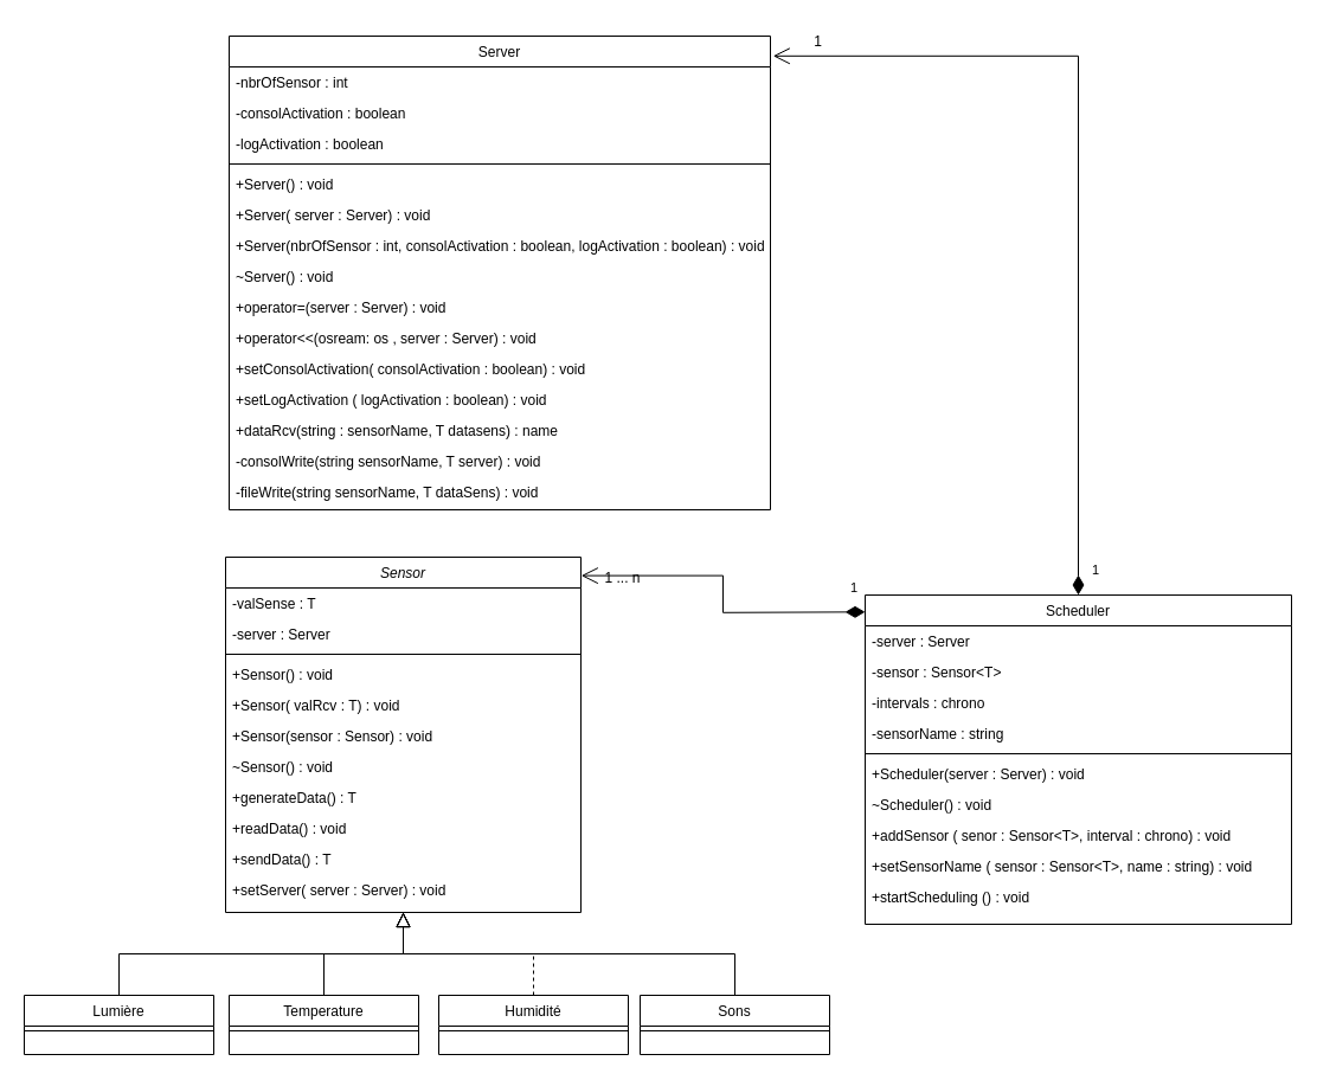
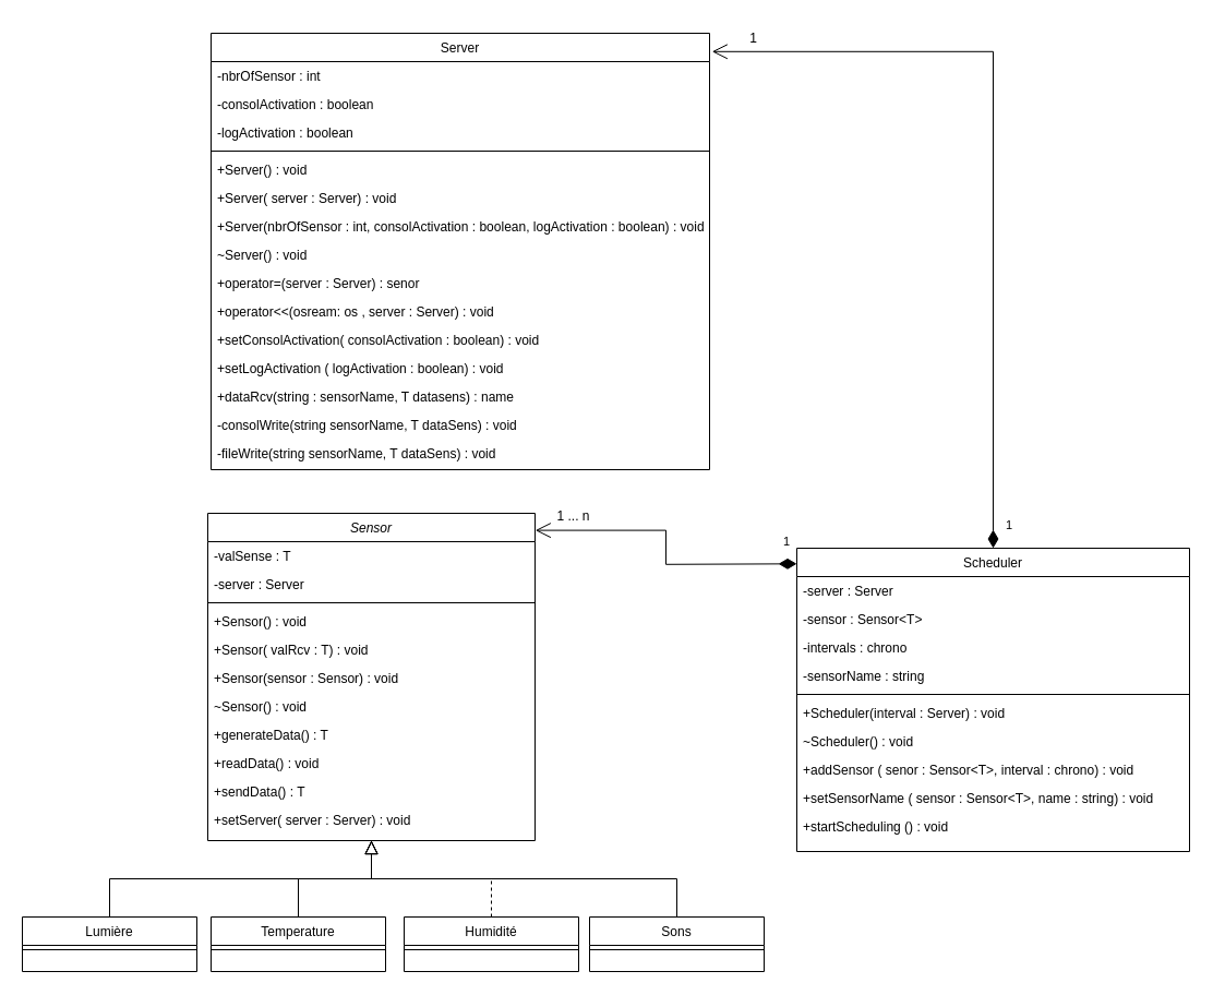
  <mxCell id="0" />
  <mxCell id="1" parent="0" />
  <mxCell id="2" value="Sensor" style="swimlane;fontStyle=2;align=center;verticalAlign=top;childLayout=stackLayout;horizontal=1;startSize=26;horizontalStack=0;resizeParent=1;resizeLast=0;collapsible=1;marginBottom=0;rounded=0;shadow=0;strokeWidth=1;" parent="1" vertex="1"><mxGeometry x="190" y="470" width="300" height="300" as="geometry"><mxRectangle x="230" y="140" width="160" height="26" as="alternateBounds" /></mxGeometry></mxCell>
  <mxCell id="3" value="-valSense : T" style="text;align=left;verticalAlign=top;spacingLeft=4;spacingRight=4;overflow=hidden;rotatable=0;points=[[0,0.5],[1,0.5]];portConstraint=eastwest;" parent="2" vertex="1"><mxGeometry y="26" width="300" height="26" as="geometry" /></mxCell>
  <mxCell id="4" value="-server : Server" style="text;align=left;verticalAlign=top;spacingLeft=4;spacingRight=4;overflow=hidden;rotatable=0;points=[[0,0.5],[1,0.5]];portConstraint=eastwest;rounded=0;shadow=0;html=0;" parent="2" vertex="1"><mxGeometry y="52" width="300" height="26" as="geometry" /></mxCell>
  <mxCell id="5" value="" style="line;html=1;strokeWidth=1;align=left;verticalAlign=middle;spacingTop=-1;spacingLeft=3;spacingRight=3;rotatable=0;labelPosition=right;points=[];portConstraint=eastwest;" parent="2" vertex="1"><mxGeometry y="78" width="300" height="8" as="geometry" /></mxCell>
  <mxCell id="6" value="+Sensor() : void" style="text;align=left;verticalAlign=top;spacingLeft=4;spacingRight=4;overflow=hidden;rotatable=0;points=[[0,0.5],[1,0.5]];portConstraint=eastwest;rounded=0;shadow=0;html=0;" parent="2" vertex="1"><mxGeometry y="86" width="300" height="26" as="geometry" /></mxCell>
  <mxCell id="7" value="+Sensor( valRcv : T) : void" style="text;align=left;verticalAlign=top;spacingLeft=4;spacingRight=4;overflow=hidden;rotatable=0;points=[[0,0.5],[1,0.5]];portConstraint=eastwest;" parent="2" vertex="1"><mxGeometry y="112" width="300" height="26" as="geometry" /></mxCell>
  <mxCell id="8" value="+Sensor(sensor : Sensor) : void" style="text;align=left;verticalAlign=top;spacingLeft=4;spacingRight=4;overflow=hidden;rotatable=0;points=[[0,0.5],[1,0.5]];portConstraint=eastwest;" vertex="1" parent="2"><mxGeometry y="138" width="300" height="26" as="geometry" /></mxCell>
  <mxCell id="9" value="~Sensor() : void" style="text;align=left;verticalAlign=top;spacingLeft=4;spacingRight=4;overflow=hidden;rotatable=0;points=[[0,0.5],[1,0.5]];portConstraint=eastwest;" vertex="1" parent="2"><mxGeometry y="164" width="300" height="26" as="geometry" /></mxCell>
  <mxCell id="10" value="+generateData() : T" style="text;align=left;verticalAlign=top;spacingLeft=4;spacingRight=4;overflow=hidden;rotatable=0;points=[[0,0.5],[1,0.5]];portConstraint=eastwest;" vertex="1" parent="2"><mxGeometry y="190" width="300" height="26" as="geometry" /></mxCell>
  <mxCell id="11" value="+readData() : void" style="text;align=left;verticalAlign=top;spacingLeft=4;spacingRight=4;overflow=hidden;rotatable=0;points=[[0,0.5],[1,0.5]];portConstraint=eastwest;" vertex="1" parent="2"><mxGeometry y="216" width="300" height="26" as="geometry" /></mxCell>
  <mxCell id="12" value="+sendData() : T" style="text;align=left;verticalAlign=top;spacingLeft=4;spacingRight=4;overflow=hidden;rotatable=0;points=[[0,0.5],[1,0.5]];portConstraint=eastwest;" vertex="1" parent="2"><mxGeometry y="242" width="300" height="26" as="geometry" /></mxCell>
  <mxCell id="13" value="+setServer( server : Server) : void" style="text;align=left;verticalAlign=top;spacingLeft=4;spacingRight=4;overflow=hidden;rotatable=0;points=[[0,0.5],[1,0.5]];portConstraint=eastwest;" vertex="1" parent="2"><mxGeometry y="268" width="300" height="26" as="geometry" /></mxCell>
  <mxCell id="14" value="Temperature" style="swimlane;fontStyle=0;align=center;verticalAlign=top;childLayout=stackLayout;horizontal=1;startSize=26;horizontalStack=0;resizeParent=1;resizeLast=0;collapsible=1;marginBottom=0;rounded=0;shadow=0;strokeWidth=1;" parent="1" vertex="1"><mxGeometry x="193" y="840" width="160" height="50" as="geometry"><mxRectangle x="130" y="380" width="160" height="26" as="alternateBounds" /></mxGeometry></mxCell>
  <mxCell id="15" value="" style="line;html=1;strokeWidth=1;align=left;verticalAlign=middle;spacingTop=-1;spacingLeft=3;spacingRight=3;rotatable=0;labelPosition=right;points=[];portConstraint=eastwest;" parent="14" vertex="1"><mxGeometry y="26" width="160" height="8" as="geometry" /></mxCell>
  <mxCell id="16" value="" style="endArrow=block;endSize=10;endFill=0;shadow=0;strokeWidth=1;rounded=0;edgeStyle=elbowEdgeStyle;elbow=vertical;" parent="1" source="14" target="2" edge="1"><mxGeometry width="160" relative="1" as="geometry"><mxPoint x="340" y="773" as="sourcePoint" /><mxPoint x="340" y="773" as="targetPoint" /></mxGeometry></mxCell>
  <mxCell id="17" value="Humidité" style="swimlane;fontStyle=0;align=center;verticalAlign=top;childLayout=stackLayout;horizontal=1;startSize=26;horizontalStack=0;resizeParent=1;resizeLast=0;collapsible=1;marginBottom=0;rounded=0;shadow=0;strokeWidth=1;" parent="1" vertex="1"><mxGeometry x="370" y="840" width="160" height="50" as="geometry"><mxRectangle x="340" y="380" width="170" height="26" as="alternateBounds" /></mxGeometry></mxCell>
  <mxCell id="18" value="" style="line;html=1;strokeWidth=1;align=left;verticalAlign=middle;spacingTop=-1;spacingLeft=3;spacingRight=3;rotatable=0;labelPosition=right;points=[];portConstraint=eastwest;" parent="17" vertex="1"><mxGeometry y="26" width="160" height="8" as="geometry" /></mxCell>
  <mxCell id="19" value="" style="endArrow=block;endSize=10;endFill=0;shadow=0;strokeWidth=1;rounded=0;edgeStyle=elbowEdgeStyle;elbow=vertical;dashed=1;" parent="1" source="17" target="2" edge="1"><mxGeometry width="160" relative="1" as="geometry"><mxPoint x="350" y="943" as="sourcePoint" /><mxPoint x="450" y="841" as="targetPoint" /></mxGeometry></mxCell>
  <mxCell id="20" value="Scheduler" style="swimlane;fontStyle=0;align=center;verticalAlign=top;childLayout=stackLayout;horizontal=1;startSize=26;horizontalStack=0;resizeParent=1;resizeLast=0;collapsible=1;marginBottom=0;rounded=0;shadow=0;strokeWidth=1;" parent="1" vertex="1"><mxGeometry x="730" y="502" width="360" height="278" as="geometry"><mxRectangle x="550" y="140" width="160" height="26" as="alternateBounds" /></mxGeometry></mxCell>
  <mxCell id="21" value="-server : Server" style="text;align=left;verticalAlign=top;spacingLeft=4;spacingRight=4;overflow=hidden;rotatable=0;points=[[0,0.5],[1,0.5]];portConstraint=eastwest;" parent="20" vertex="1"><mxGeometry y="26" width="360" height="26" as="geometry" /></mxCell>
  <mxCell id="22" value="-sensor : Sensor&lt;T&gt;" style="text;align=left;verticalAlign=top;spacingLeft=4;spacingRight=4;overflow=hidden;rotatable=0;points=[[0,0.5],[1,0.5]];portConstraint=eastwest;rounded=0;shadow=0;html=0;" parent="20" vertex="1"><mxGeometry y="52" width="360" height="26" as="geometry" /></mxCell>
  <mxCell id="23" value="-intervals : chrono" style="text;align=left;verticalAlign=top;spacingLeft=4;spacingRight=4;overflow=hidden;rotatable=0;points=[[0,0.5],[1,0.5]];portConstraint=eastwest;rounded=0;shadow=0;html=0;" parent="20" vertex="1"><mxGeometry y="78" width="360" height="26" as="geometry" /></mxCell>
  <mxCell id="24" value="-sensorName : string" style="text;align=left;verticalAlign=top;spacingLeft=4;spacingRight=4;overflow=hidden;rotatable=0;points=[[0,0.5],[1,0.5]];portConstraint=eastwest;rounded=0;shadow=0;html=0;" parent="20" vertex="1"><mxGeometry y="104" width="360" height="26" as="geometry" /></mxCell>
  <mxCell id="25" value="" style="line;html=1;strokeWidth=1;align=left;verticalAlign=middle;spacingTop=-1;spacingLeft=3;spacingRight=3;rotatable=0;labelPosition=right;points=[];portConstraint=eastwest;" parent="20" vertex="1"><mxGeometry y="130" width="360" height="8" as="geometry" /></mxCell>
- <mxCell id="26" value="+Scheduler(server : Server) : void" style="text;align=left;verticalAlign=top;spacingLeft=4;spacingRight=4;overflow=hidden;rotatable=0;points=[[0,0.5],[1,0.5]];portConstraint=eastwest;" parent="20" vertex="1"><mxGeometry y="138" width="360" height="26" as="geometry" /></mxCell>
+ <mxCell id="26" value="+Scheduler(interval : Server) : void" style="text;align=left;verticalAlign=top;spacingLeft=4;spacingRight=4;overflow=hidden;rotatable=0;points=[[0,0.5],[1,0.5]];portConstraint=eastwest;" parent="20" vertex="1"><mxGeometry y="138" width="360" height="26" as="geometry" /></mxCell>
  <mxCell id="27" value="~Scheduler() : void" style="text;align=left;verticalAlign=top;spacingLeft=4;spacingRight=4;overflow=hidden;rotatable=0;points=[[0,0.5],[1,0.5]];portConstraint=eastwest;rounded=0;shadow=0;html=0;" parent="20" vertex="1"><mxGeometry y="164" width="360" height="26" as="geometry" /></mxCell>
  <mxCell id="28" value="+addSensor ( senor : Sensor&lt;T&gt;, interval : chrono) : void" style="text;align=left;verticalAlign=top;spacingLeft=4;spacingRight=4;overflow=hidden;rotatable=0;points=[[0,0.5],[1,0.5]];portConstraint=eastwest;" parent="20" vertex="1"><mxGeometry y="190" width="360" height="26" as="geometry" /></mxCell>
  <mxCell id="29" value="+setSensorName ( sensor : Sensor&lt;T&gt;, name : string) : void" style="text;align=left;verticalAlign=top;spacingLeft=4;spacingRight=4;overflow=hidden;rotatable=0;points=[[0,0.5],[1,0.5]];portConstraint=eastwest;" vertex="1" parent="20"><mxGeometry y="216" width="360" height="26" as="geometry" /></mxCell>
  <mxCell id="30" value="+startScheduling () : void" style="text;align=left;verticalAlign=top;spacingLeft=4;spacingRight=4;overflow=hidden;rotatable=0;points=[[0,0.5],[1,0.5]];portConstraint=eastwest;" vertex="1" parent="20"><mxGeometry y="242" width="360" height="26" as="geometry" /></mxCell>
  <mxCell id="31" value="Server" style="swimlane;fontStyle=0;align=center;verticalAlign=top;childLayout=stackLayout;horizontal=1;startSize=26;horizontalStack=0;resizeParent=1;resizeLast=0;collapsible=1;marginBottom=0;rounded=0;shadow=0;strokeWidth=1;" vertex="1" parent="1"><mxGeometry x="193" y="30" width="457" height="400" as="geometry"><mxRectangle x="550" y="140" width="160" height="26" as="alternateBounds" /></mxGeometry></mxCell>
  <mxCell id="32" value="-nbrOfSensor : int&#10;" style="text;align=left;verticalAlign=top;spacingLeft=4;spacingRight=4;overflow=hidden;rotatable=0;points=[[0,0.5],[1,0.5]];portConstraint=eastwest;" vertex="1" parent="31"><mxGeometry y="26" width="457" height="26" as="geometry" /></mxCell>
  <mxCell id="33" value="-consolActivation : boolean" style="text;align=left;verticalAlign=top;spacingLeft=4;spacingRight=4;overflow=hidden;rotatable=0;points=[[0,0.5],[1,0.5]];portConstraint=eastwest;rounded=0;shadow=0;html=0;" vertex="1" parent="31"><mxGeometry y="52" width="457" height="26" as="geometry" /></mxCell>
  <mxCell id="34" value="-logActivation : boolean" style="text;align=left;verticalAlign=top;spacingLeft=4;spacingRight=4;overflow=hidden;rotatable=0;points=[[0,0.5],[1,0.5]];portConstraint=eastwest;rounded=0;shadow=0;html=0;" vertex="1" parent="31"><mxGeometry y="78" width="457" height="26" as="geometry" /></mxCell>
  <mxCell id="35" value="" style="line;html=1;strokeWidth=1;align=left;verticalAlign=middle;spacingTop=-1;spacingLeft=3;spacingRight=3;rotatable=0;labelPosition=right;points=[];portConstraint=eastwest;" vertex="1" parent="31"><mxGeometry y="104" width="457" height="8" as="geometry" /></mxCell>
  <mxCell id="36" value="+Server() : void" style="text;align=left;verticalAlign=top;spacingLeft=4;spacingRight=4;overflow=hidden;rotatable=0;points=[[0,0.5],[1,0.5]];portConstraint=eastwest;" vertex="1" parent="31"><mxGeometry y="112" width="457" height="26" as="geometry" /></mxCell>
  <mxCell id="37" value="+Server( server : Server) : void&#10;" style="text;align=left;verticalAlign=top;spacingLeft=4;spacingRight=4;overflow=hidden;rotatable=0;points=[[0,0.5],[1,0.5]];portConstraint=eastwest;" vertex="1" parent="31"><mxGeometry y="138" width="457" height="26" as="geometry" /></mxCell>
  <mxCell id="38" value="+Server(nbrOfSensor : int, consolActivation : boolean, logActivation : boolean) : void" style="text;align=left;verticalAlign=top;spacingLeft=4;spacingRight=4;overflow=hidden;rotatable=0;points=[[0,0.5],[1,0.5]];portConstraint=eastwest;" vertex="1" parent="31"><mxGeometry y="164" width="457" height="26" as="geometry" /></mxCell>
  <mxCell id="39" value="~Server() : void" style="text;align=left;verticalAlign=top;spacingLeft=4;spacingRight=4;overflow=hidden;rotatable=0;points=[[0,0.5],[1,0.5]];portConstraint=eastwest;" vertex="1" parent="31"><mxGeometry y="190" width="457" height="26" as="geometry" /></mxCell>
- <mxCell id="40" value="+operator=(server : Server) : void" style="text;align=left;verticalAlign=top;spacingLeft=4;spacingRight=4;overflow=hidden;rotatable=0;points=[[0,0.5],[1,0.5]];portConstraint=eastwest;" vertex="1" parent="31"><mxGeometry y="216" width="457" height="26" as="geometry" /></mxCell>
+ <mxCell id="40" value="+operator=(server : Server) : senor" style="text;align=left;verticalAlign=top;spacingLeft=4;spacingRight=4;overflow=hidden;rotatable=0;points=[[0,0.5],[1,0.5]];portConstraint=eastwest;" vertex="1" parent="31"><mxGeometry y="216" width="457" height="26" as="geometry" /></mxCell>
  <mxCell id="41" value="+operator&lt;&lt;(osream: os , server : Server) : void" style="text;align=left;verticalAlign=top;spacingLeft=4;spacingRight=4;overflow=hidden;rotatable=0;points=[[0,0.5],[1,0.5]];portConstraint=eastwest;" vertex="1" parent="31"><mxGeometry y="242" width="457" height="26" as="geometry" /></mxCell>
  <mxCell id="42" value="+setConsolActivation( consolActivation : boolean) : void" style="text;align=left;verticalAlign=top;spacingLeft=4;spacingRight=4;overflow=hidden;rotatable=0;points=[[0,0.5],[1,0.5]];portConstraint=eastwest;" vertex="1" parent="31"><mxGeometry y="268" width="457" height="26" as="geometry" /></mxCell>
  <mxCell id="43" value="+setLogActivation ( logActivation : boolean) : void" style="text;align=left;verticalAlign=top;spacingLeft=4;spacingRight=4;overflow=hidden;rotatable=0;points=[[0,0.5],[1,0.5]];portConstraint=eastwest;" vertex="1" parent="31"><mxGeometry y="294" width="457" height="26" as="geometry" /></mxCell>
  <mxCell id="44" value="+dataRcv(string : sensorName, T datasens) : name" style="text;align=left;verticalAlign=top;spacingLeft=4;spacingRight=4;overflow=hidden;rotatable=0;points=[[0,0.5],[1,0.5]];portConstraint=eastwest;" vertex="1" parent="31"><mxGeometry y="320" width="457" height="26" as="geometry" /></mxCell>
- <mxCell id="45" value="-consolWrite(string sensorName, T server) : void " style="text;align=left;verticalAlign=top;spacingLeft=4;spacingRight=4;overflow=hidden;rotatable=0;points=[[0,0.5],[1,0.5]];portConstraint=eastwest;rounded=0;shadow=0;html=0;" vertex="1" parent="31"><mxGeometry y="346" width="457" height="26" as="geometry" /></mxCell>
+ <mxCell id="45" value="-consolWrite(string sensorName, T dataSens) : void " style="text;align=left;verticalAlign=top;spacingLeft=4;spacingRight=4;overflow=hidden;rotatable=0;points=[[0,0.5],[1,0.5]];portConstraint=eastwest;rounded=0;shadow=0;html=0;" vertex="1" parent="31"><mxGeometry y="346" width="457" height="26" as="geometry" /></mxCell>
  <mxCell id="46" value="-fileWrite(string sensorName, T dataSens) : void" style="text;align=left;verticalAlign=top;spacingLeft=4;spacingRight=4;overflow=hidden;rotatable=0;points=[[0,0.5],[1,0.5]];portConstraint=eastwest;rounded=0;shadow=0;html=0;" vertex="1" parent="31"><mxGeometry y="372" width="457" height="26" as="geometry" /></mxCell>
  <mxCell id="47" value="" style="resizable=0;align=right;verticalAlign=bottom;labelBackgroundColor=none;fontSize=12;" connectable="0" vertex="1" parent="1"><mxGeometry x="353" y="502" as="geometry" /></mxCell>
  <mxCell id="48" value="1" style="endArrow=open;html=1;endSize=12;startArrow=diamondThin;startSize=14;startFill=1;edgeStyle=orthogonalEdgeStyle;align=left;verticalAlign=bottom;rounded=0;exitX=0.5;exitY=0;exitDx=0;exitDy=0;entryX=1.005;entryY=0.042;entryDx=0;entryDy=0;entryPerimeter=0;" edge="1" parent="1" source="20" target="31"><mxGeometry x="-0.966" y="-10" relative="1" as="geometry"><mxPoint x="590" y="480" as="sourcePoint" /><mxPoint x="750" y="480" as="targetPoint" /><Array as="points"><mxPoint x="910" y="47" /></Array><mxPoint as="offset" /></mxGeometry></mxCell>
  <mxCell id="49" value="1" style="text;html=1;align=center;verticalAlign=middle;resizable=0;points=[];autosize=1;strokeColor=none;fillColor=none;" vertex="1" parent="1"><mxGeometry x="675" y="20" width="30" height="30" as="geometry" /></mxCell>
  <mxCell id="50" value="1" style="endArrow=open;html=1;endSize=12;startArrow=diamondThin;startSize=14;startFill=1;edgeStyle=orthogonalEdgeStyle;align=left;verticalAlign=bottom;rounded=0;entryX=1.001;entryY=0.052;entryDx=0;entryDy=0;entryPerimeter=0;exitX=-0.002;exitY=0.05;exitDx=0;exitDy=0;exitPerimeter=0;" edge="1" parent="1" target="2"><mxGeometry x="-0.898" y="-11" relative="1" as="geometry"><mxPoint x="730" y="516.3" as="sourcePoint" /><mxPoint x="493.3" y="360" as="targetPoint" /><mxPoint as="offset" /></mxGeometry></mxCell>
- <mxCell id="51" value="1 ... n" style="text;html=1;align=center;verticalAlign=middle;resizable=0;points=[];autosize=1;strokeColor=none;fillColor=none;" vertex="1" parent="1"><mxGeometry x="500" y="473" width="50" height="30" as="geometry" /></mxCell>
+ <mxCell id="51" value="1 ... n" style="text;html=1;align=center;verticalAlign=middle;resizable=0;points=[];autosize=1;strokeColor=none;fillColor=none;" vertex="1" parent="1"><mxGeometry x="500" y="458" width="50" height="30" as="geometry" /></mxCell>
  <mxCell id="52" value="Lumière" style="swimlane;fontStyle=0;align=center;verticalAlign=top;childLayout=stackLayout;horizontal=1;startSize=26;horizontalStack=0;resizeParent=1;resizeLast=0;collapsible=1;marginBottom=0;rounded=0;shadow=0;strokeWidth=1;" vertex="1" parent="1"><mxGeometry x="20" y="840" width="160" height="50" as="geometry"><mxRectangle x="130" y="380" width="160" height="26" as="alternateBounds" /></mxGeometry></mxCell>
  <mxCell id="53" value="" style="line;html=1;strokeWidth=1;align=left;verticalAlign=middle;spacingTop=-1;spacingLeft=3;spacingRight=3;rotatable=0;labelPosition=right;points=[];portConstraint=eastwest;" vertex="1" parent="52"><mxGeometry y="26" width="160" height="8" as="geometry" /></mxCell>
  <mxCell id="54" value="Sons" style="swimlane;fontStyle=0;align=center;verticalAlign=top;childLayout=stackLayout;horizontal=1;startSize=26;horizontalStack=0;resizeParent=1;resizeLast=0;collapsible=1;marginBottom=0;rounded=0;shadow=0;strokeWidth=1;" vertex="1" parent="1"><mxGeometry x="540" y="840" width="160" height="50" as="geometry"><mxRectangle x="340" y="380" width="170" height="26" as="alternateBounds" /></mxGeometry></mxCell>
  <mxCell id="55" value="" style="line;html=1;strokeWidth=1;align=left;verticalAlign=middle;spacingTop=-1;spacingLeft=3;spacingRight=3;rotatable=0;labelPosition=right;points=[];portConstraint=eastwest;" vertex="1" parent="54"><mxGeometry y="26" width="160" height="8" as="geometry" /></mxCell>
  <mxCell id="56" value="" style="endArrow=block;endSize=10;endFill=0;shadow=0;strokeWidth=1;rounded=0;edgeStyle=elbowEdgeStyle;elbow=vertical;exitX=0.5;exitY=0;exitDx=0;exitDy=0;" edge="1" parent="1" source="52"><mxGeometry width="160" relative="1" as="geometry"><mxPoint x="283" y="850" as="sourcePoint" /><mxPoint x="340" y="770" as="targetPoint" /></mxGeometry></mxCell>
  <mxCell id="57" value="" style="endArrow=block;endSize=10;endFill=0;shadow=0;strokeWidth=1;rounded=0;edgeStyle=elbowEdgeStyle;elbow=vertical;exitX=0.5;exitY=0;exitDx=0;exitDy=0;" edge="1" parent="1" source="54"><mxGeometry width="160" relative="1" as="geometry"><mxPoint x="293" y="860" as="sourcePoint" /><mxPoint x="340" y="770" as="targetPoint" /></mxGeometry></mxCell>
